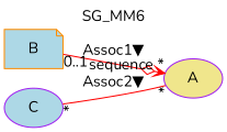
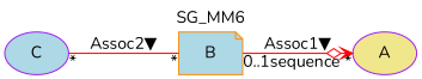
  digraph {
    fontname=Nunito
    label=SG_MM6
    labelfontsize=12
    labelloc=tl
    rankdir=LR
    node [color=purple fillcolor=lightblue fontname=Nunito shape=ellipse style=filled]
    edge [color=red fontname=Nunito]
    n1 [fillcolor=khaki label=A]
    n2 [color=darkorange label=B shape=note]
    n3 [label=C]
    n2 -> n1 [arrowhead=veeodiamond headlabel="sequence *" label="Assoc1▼" taillabel="0..1"]
-   n3 -> n1 [dir=none headlabel="*" label="Assoc2▼" taillabel="*"]
+   n3 -> n2 [dir=none headlabel="*" label="Assoc2▼" taillabel="*"]
  }
